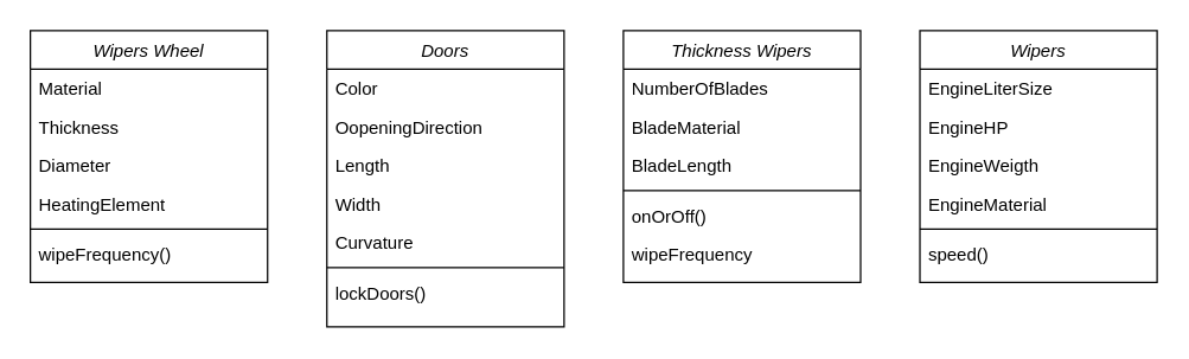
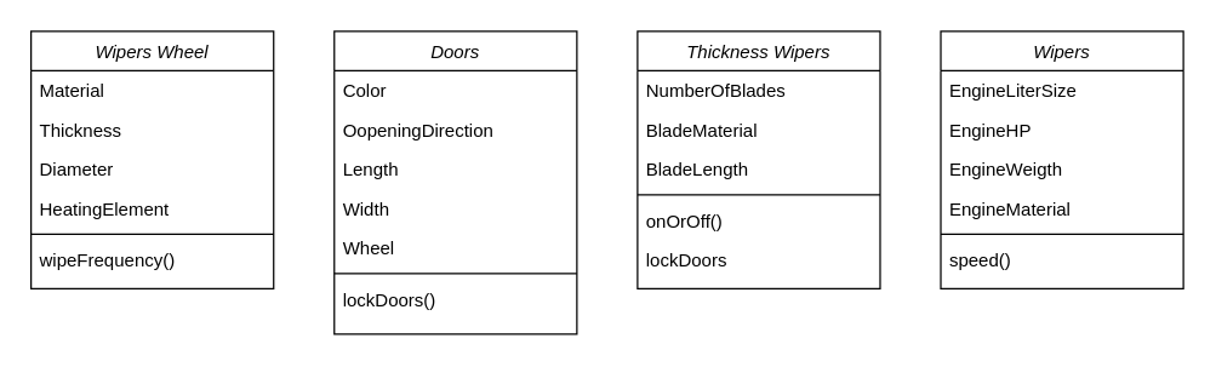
  <mxCell id="0" />
  <mxCell id="1" parent="0" />
  <mxCell id="2" value="Wipers Wheel" style="swimlane;fontStyle=2;align=center;verticalAlign=top;childLayout=stackLayout;horizontal=1;startSize=26;horizontalStack=0;resizeParent=1;resizeLast=0;collapsible=1;marginBottom=0;rounded=0;shadow=0;strokeWidth=1;" parent="1" vertex="1"><mxGeometry x="20" y="20" width="160" height="170" as="geometry"><mxRectangle x="230" y="140" width="160" height="26" as="alternateBounds" /></mxGeometry></mxCell>
  <mxCell id="3" value="Material" style="text;align=left;verticalAlign=top;spacingLeft=4;spacingRight=4;overflow=hidden;rotatable=0;points=[[0,0.5],[1,0.5]];portConstraint=eastwest;" parent="2" vertex="1"><mxGeometry y="26" width="160" height="26" as="geometry" /></mxCell>
  <mxCell id="4" value="Thickness" style="text;align=left;verticalAlign=top;spacingLeft=4;spacingRight=4;overflow=hidden;rotatable=0;points=[[0,0.5],[1,0.5]];portConstraint=eastwest;rounded=0;shadow=0;html=0;" parent="2" vertex="1"><mxGeometry y="52" width="160" height="26" as="geometry" /></mxCell>
  <mxCell id="5" value="Diameter" style="text;align=left;verticalAlign=top;spacingLeft=4;spacingRight=4;overflow=hidden;rotatable=0;points=[[0,0.5],[1,0.5]];portConstraint=eastwest;rounded=0;shadow=0;html=0;" parent="2" vertex="1"><mxGeometry y="78" width="160" height="26" as="geometry" /></mxCell>
  <mxCell id="6" value="HeatingElement" style="text;align=left;verticalAlign=top;spacingLeft=4;spacingRight=4;overflow=hidden;rotatable=0;points=[[0,0.5],[1,0.5]];portConstraint=eastwest;" parent="2" vertex="1"><mxGeometry y="104" width="160" height="26" as="geometry" /></mxCell>
  <mxCell id="7" value="" style="line;html=1;strokeWidth=1;align=left;verticalAlign=middle;spacingTop=-1;spacingLeft=3;spacingRight=3;rotatable=0;labelPosition=right;points=[];portConstraint=eastwest;" parent="2" vertex="1"><mxGeometry y="130" width="160" height="8" as="geometry" /></mxCell>
  <mxCell id="8" value="wipeFrequency()" style="text;align=left;verticalAlign=top;spacingLeft=4;spacingRight=4;overflow=hidden;rotatable=0;points=[[0,0.5],[1,0.5]];portConstraint=eastwest;" vertex="1" parent="2"><mxGeometry y="138" width="160" height="26" as="geometry" /></mxCell>
  <mxCell id="9" value="Doors" style="swimlane;fontStyle=2;align=center;verticalAlign=top;childLayout=stackLayout;horizontal=1;startSize=26;horizontalStack=0;resizeParent=1;resizeLast=0;collapsible=1;marginBottom=0;rounded=0;shadow=0;strokeWidth=1;" vertex="1" parent="1"><mxGeometry x="220" y="20" width="160" height="200" as="geometry"><mxRectangle x="230" y="140" width="160" height="26" as="alternateBounds" /></mxGeometry></mxCell>
  <mxCell id="10" value="Color" style="text;align=left;verticalAlign=top;spacingLeft=4;spacingRight=4;overflow=hidden;rotatable=0;points=[[0,0.5],[1,0.5]];portConstraint=eastwest;" vertex="1" parent="9"><mxGeometry y="26" width="160" height="26" as="geometry" /></mxCell>
  <mxCell id="11" value="OopeningDirection" style="text;align=left;verticalAlign=top;spacingLeft=4;spacingRight=4;overflow=hidden;rotatable=0;points=[[0,0.5],[1,0.5]];portConstraint=eastwest;rounded=0;shadow=0;html=0;" vertex="1" parent="9"><mxGeometry y="52" width="160" height="26" as="geometry" /></mxCell>
  <mxCell id="12" value="Length" style="text;align=left;verticalAlign=top;spacingLeft=4;spacingRight=4;overflow=hidden;rotatable=0;points=[[0,0.5],[1,0.5]];portConstraint=eastwest;rounded=0;shadow=0;html=0;" vertex="1" parent="9"><mxGeometry y="78" width="160" height="26" as="geometry" /></mxCell>
  <mxCell id="13" value="Width" style="text;align=left;verticalAlign=top;spacingLeft=4;spacingRight=4;overflow=hidden;rotatable=0;points=[[0,0.5],[1,0.5]];portConstraint=eastwest;" vertex="1" parent="9"><mxGeometry y="104" width="160" height="26" as="geometry" /></mxCell>
- <mxCell id="14" value="Curvature" style="text;align=left;verticalAlign=top;spacingLeft=4;spacingRight=4;overflow=hidden;rotatable=0;points=[[0,0.5],[1,0.5]];portConstraint=eastwest;" vertex="1" parent="9"><mxGeometry y="130" width="160" height="26" as="geometry" /></mxCell>
+ <mxCell id="14" value="Wheel" style="text;align=left;verticalAlign=top;spacingLeft=4;spacingRight=4;overflow=hidden;rotatable=0;points=[[0,0.5],[1,0.5]];portConstraint=eastwest;" vertex="1" parent="9"><mxGeometry y="130" width="160" height="26" as="geometry" /></mxCell>
  <mxCell id="15" value="" style="line;html=1;strokeWidth=1;align=left;verticalAlign=middle;spacingTop=-1;spacingLeft=3;spacingRight=3;rotatable=0;labelPosition=right;points=[];portConstraint=eastwest;" vertex="1" parent="9"><mxGeometry y="156" width="160" height="8" as="geometry" /></mxCell>
  <mxCell id="16" value="lockDoors()" style="text;align=left;verticalAlign=top;spacingLeft=4;spacingRight=4;overflow=hidden;rotatable=0;points=[[0,0.5],[1,0.5]];portConstraint=eastwest;" vertex="1" parent="9"><mxGeometry y="164" width="160" height="26" as="geometry" /></mxCell>
  <mxCell id="17" value="Thickness Wipers" style="swimlane;fontStyle=2;align=center;verticalAlign=top;childLayout=stackLayout;horizontal=1;startSize=26;horizontalStack=0;resizeParent=1;resizeLast=0;collapsible=1;marginBottom=0;rounded=0;shadow=0;strokeWidth=1;" vertex="1" parent="1"><mxGeometry x="420" y="20" width="160" height="170" as="geometry"><mxRectangle x="230" y="140" width="160" height="26" as="alternateBounds" /></mxGeometry></mxCell>
  <mxCell id="18" value="NumberOfBlades" style="text;align=left;verticalAlign=top;spacingLeft=4;spacingRight=4;overflow=hidden;rotatable=0;points=[[0,0.5],[1,0.5]];portConstraint=eastwest;" vertex="1" parent="17"><mxGeometry y="26" width="160" height="26" as="geometry" /></mxCell>
  <mxCell id="19" value="BladeMaterial" style="text;align=left;verticalAlign=top;spacingLeft=4;spacingRight=4;overflow=hidden;rotatable=0;points=[[0,0.5],[1,0.5]];portConstraint=eastwest;rounded=0;shadow=0;html=0;" vertex="1" parent="17"><mxGeometry y="52" width="160" height="26" as="geometry" /></mxCell>
  <mxCell id="20" value="BladeLength" style="text;align=left;verticalAlign=top;spacingLeft=4;spacingRight=4;overflow=hidden;rotatable=0;points=[[0,0.5],[1,0.5]];portConstraint=eastwest;rounded=0;shadow=0;html=0;" vertex="1" parent="17"><mxGeometry y="78" width="160" height="26" as="geometry" /></mxCell>
  <mxCell id="21" value="" style="line;html=1;strokeWidth=1;align=left;verticalAlign=middle;spacingTop=-1;spacingLeft=3;spacingRight=3;rotatable=0;labelPosition=right;points=[];portConstraint=eastwest;" vertex="1" parent="17"><mxGeometry y="104" width="160" height="8" as="geometry" /></mxCell>
  <mxCell id="22" value="onOrOff()" style="text;align=left;verticalAlign=top;spacingLeft=4;spacingRight=4;overflow=hidden;rotatable=0;points=[[0,0.5],[1,0.5]];portConstraint=eastwest;" vertex="1" parent="17"><mxGeometry y="112" width="160" height="26" as="geometry" /></mxCell>
- <mxCell id="23" value="wipeFrequency" style="text;align=left;verticalAlign=top;spacingLeft=4;spacingRight=4;overflow=hidden;rotatable=0;points=[[0,0.5],[1,0.5]];portConstraint=eastwest;" vertex="1" parent="17"><mxGeometry y="138" width="160" height="26" as="geometry" /></mxCell>
+ <mxCell id="23" value="lockDoors" style="text;align=left;verticalAlign=top;spacingLeft=4;spacingRight=4;overflow=hidden;rotatable=0;points=[[0,0.5],[1,0.5]];portConstraint=eastwest;" vertex="1" parent="17"><mxGeometry y="138" width="160" height="26" as="geometry" /></mxCell>
  <mxCell id="24" value="Wipers" style="swimlane;fontStyle=2;align=center;verticalAlign=top;childLayout=stackLayout;horizontal=1;startSize=26;horizontalStack=0;resizeParent=1;resizeLast=0;collapsible=1;marginBottom=0;rounded=0;shadow=0;strokeWidth=1;" vertex="1" parent="1"><mxGeometry x="620" y="20" width="160" height="170" as="geometry"><mxRectangle x="230" y="140" width="160" height="26" as="alternateBounds" /></mxGeometry></mxCell>
  <mxCell id="25" value="EngineLiterSize" style="text;align=left;verticalAlign=top;spacingLeft=4;spacingRight=4;overflow=hidden;rotatable=0;points=[[0,0.5],[1,0.5]];portConstraint=eastwest;" vertex="1" parent="24"><mxGeometry y="26" width="160" height="26" as="geometry" /></mxCell>
  <mxCell id="26" value="EngineHP" style="text;align=left;verticalAlign=top;spacingLeft=4;spacingRight=4;overflow=hidden;rotatable=0;points=[[0,0.5],[1,0.5]];portConstraint=eastwest;rounded=0;shadow=0;html=0;" vertex="1" parent="24"><mxGeometry y="52" width="160" height="26" as="geometry" /></mxCell>
  <mxCell id="27" value="EngineWeigth" style="text;align=left;verticalAlign=top;spacingLeft=4;spacingRight=4;overflow=hidden;rotatable=0;points=[[0,0.5],[1,0.5]];portConstraint=eastwest;rounded=0;shadow=0;html=0;" vertex="1" parent="24"><mxGeometry y="78" width="160" height="26" as="geometry" /></mxCell>
  <mxCell id="28" value="EngineMaterial" style="text;align=left;verticalAlign=top;spacingLeft=4;spacingRight=4;overflow=hidden;rotatable=0;points=[[0,0.5],[1,0.5]];portConstraint=eastwest;" vertex="1" parent="24"><mxGeometry y="104" width="160" height="26" as="geometry" /></mxCell>
  <mxCell id="29" value="" style="line;html=1;strokeWidth=1;align=left;verticalAlign=middle;spacingTop=-1;spacingLeft=3;spacingRight=3;rotatable=0;labelPosition=right;points=[];portConstraint=eastwest;" vertex="1" parent="24"><mxGeometry y="130" width="160" height="8" as="geometry" /></mxCell>
  <mxCell id="30" value="speed()" style="text;align=left;verticalAlign=top;spacingLeft=4;spacingRight=4;overflow=hidden;rotatable=0;points=[[0,0.5],[1,0.5]];portConstraint=eastwest;" vertex="1" parent="24"><mxGeometry y="138" width="160" height="26" as="geometry" /></mxCell>
